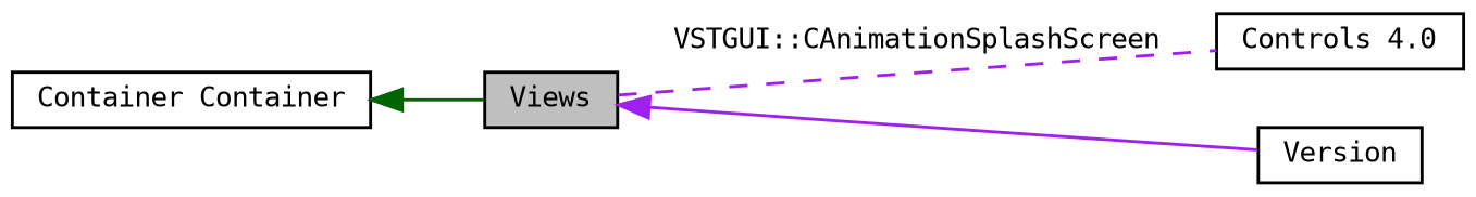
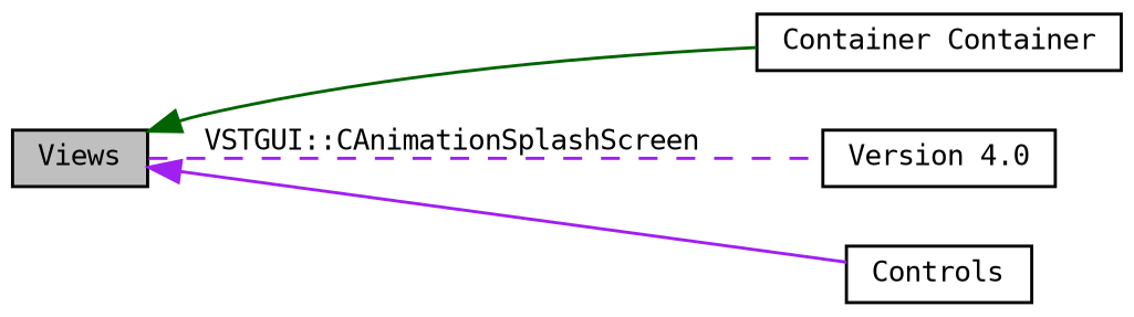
  digraph {
    fontname="DejaVu Sans Mono"
    rankdir=LR
    node [color=black fontname="DejaVu Sans Mono" fontsize=9 shape=record]
    edge [color=purple dir=back fontname="DejaVu Sans Mono" fontsize=9 labelfontname=Arial labelfontsize=9 shape=plaintext style=solid]
    n1 [height=0.2 label="Container Container" width=0.4]
    n2 [fillcolor=grey75 fontcolor=black height=0.2 label=Views style=filled width=0.4]
-   n3 [height=0.2 label="Controls 4.0" width=0.4]
-   n4 [height=0.2 label=Version width=0.4]
-   n1 -> n2 [color=darkgreen]
+   n3 [height=0.2 label="Version 4.0" width=0.4]
+   n4 [height=0.2 label=Controls width=0.4]
+   n2 -> n1 [color=darkgreen]
    n2 -> n3 [dir=none label="VSTGUI::CAnimationSplashScreen" style=dashed]
    n2 -> n4
  }
